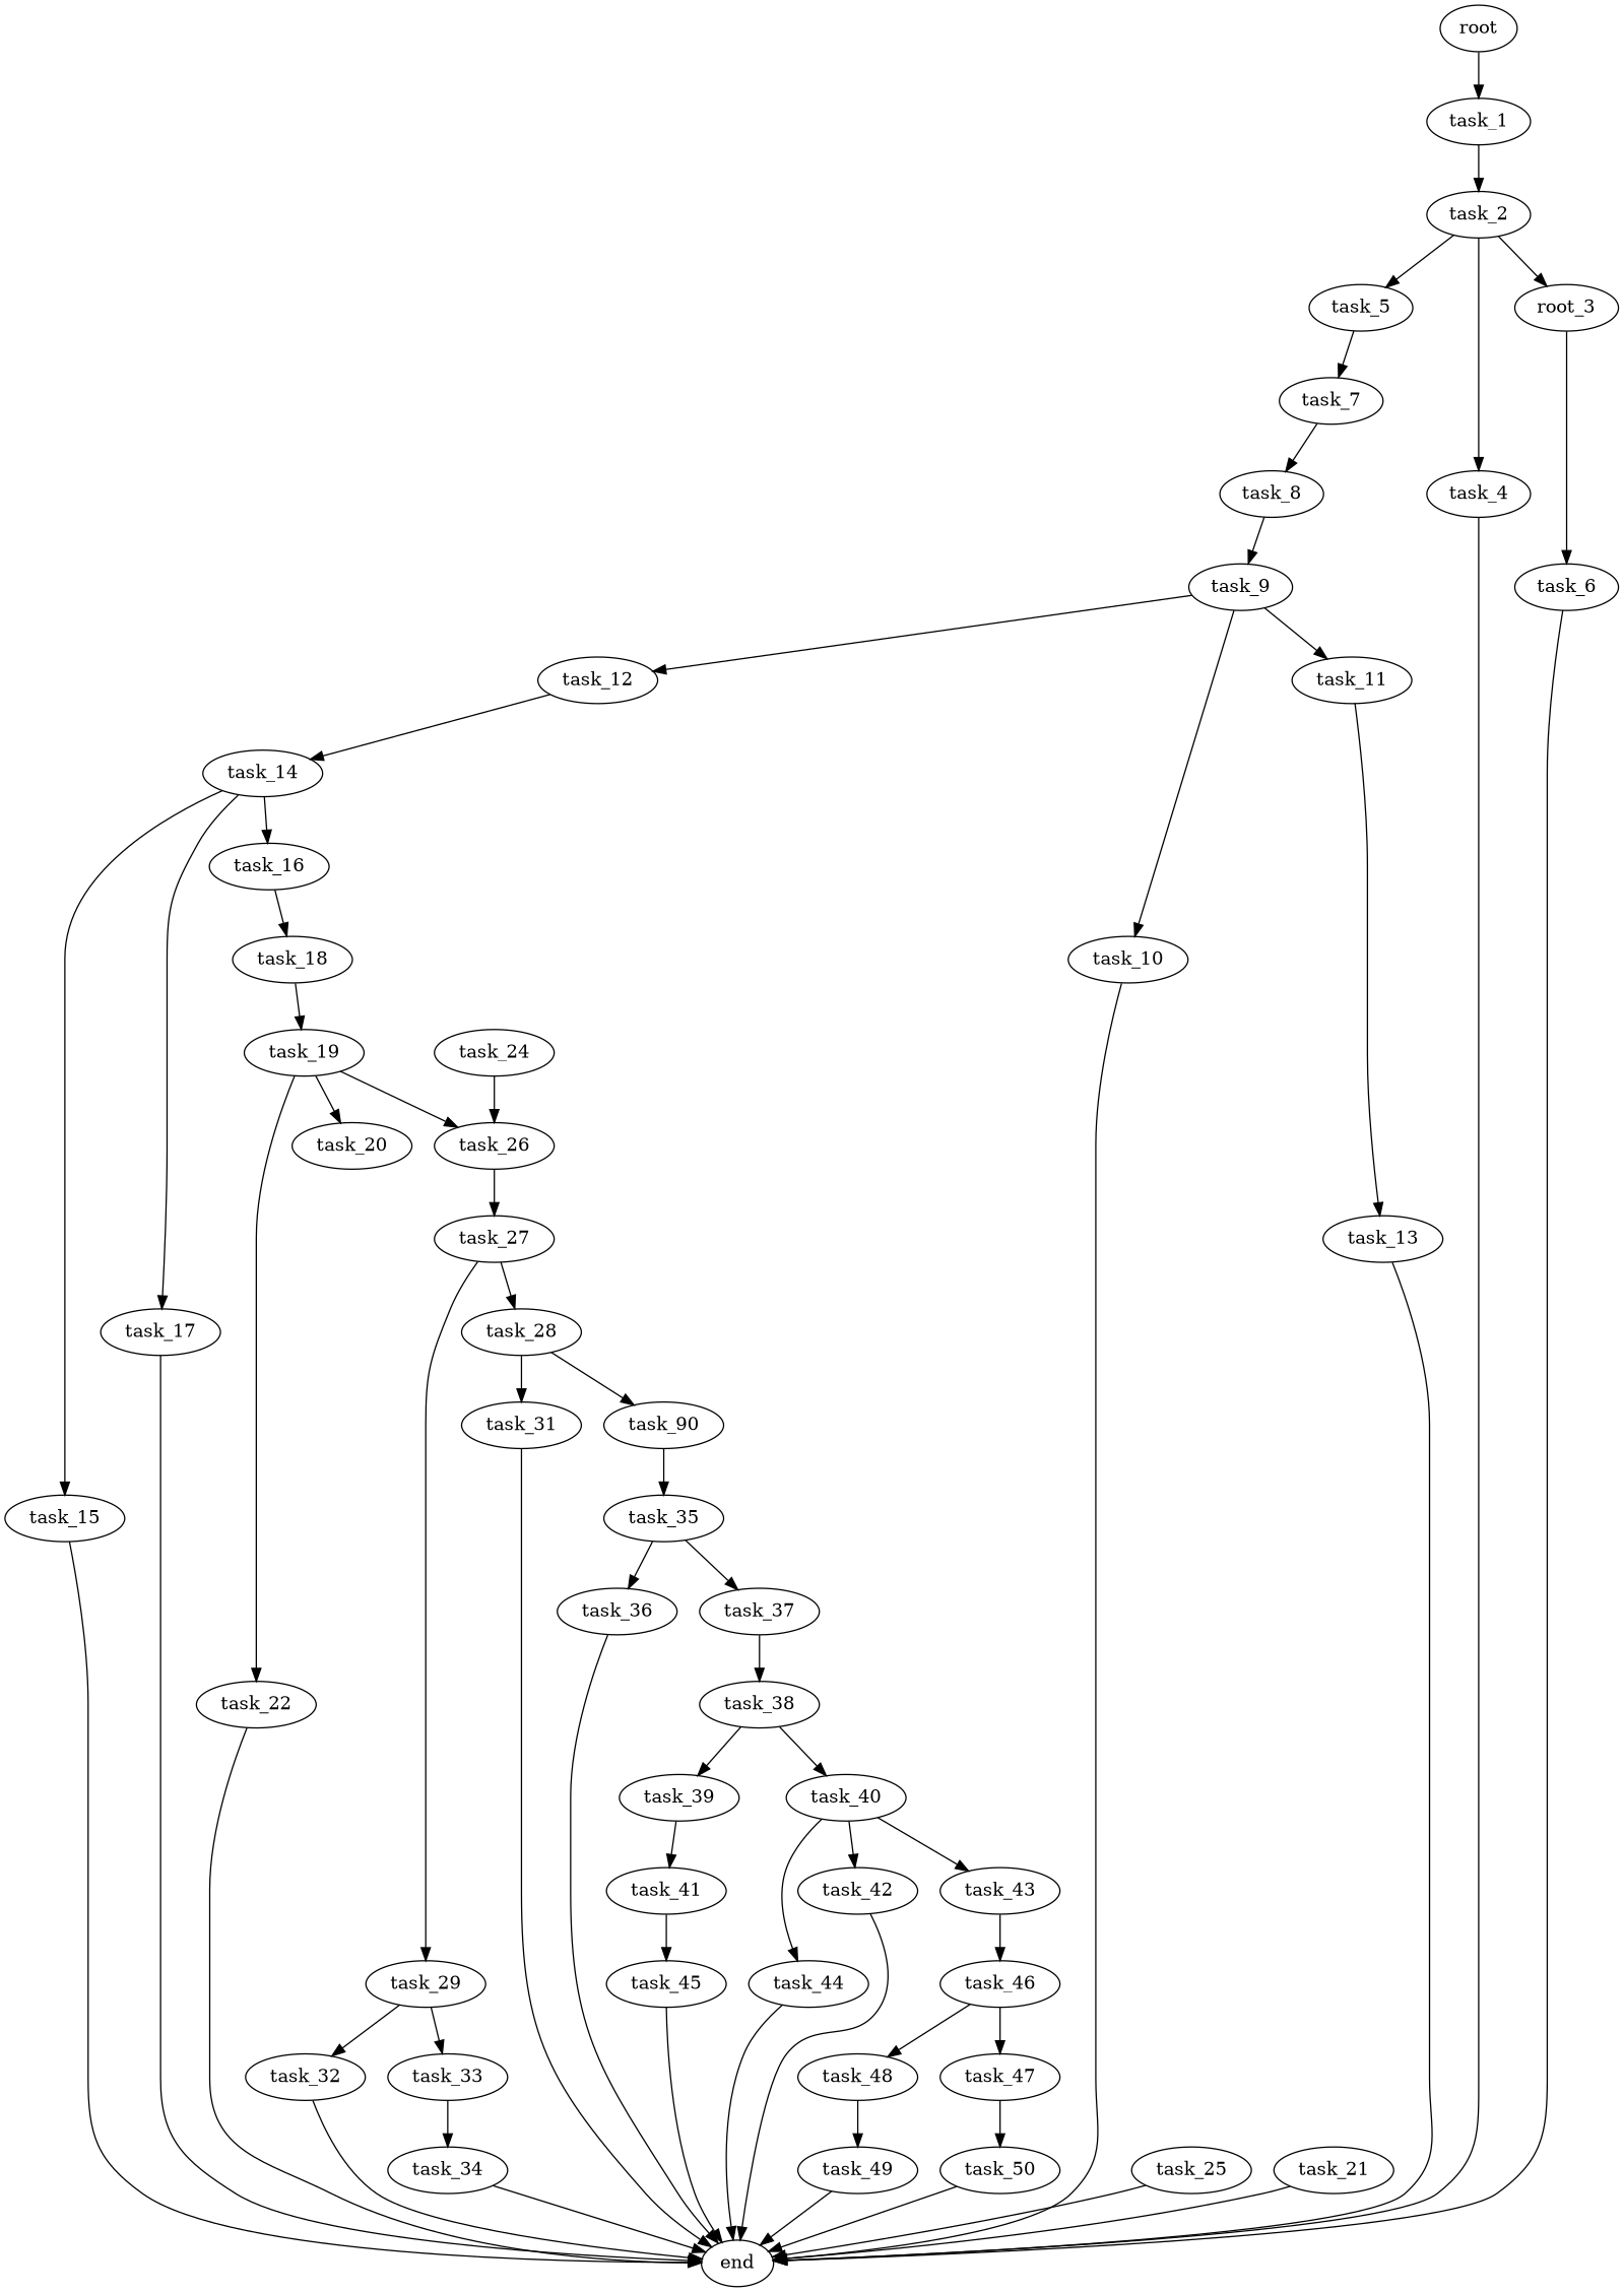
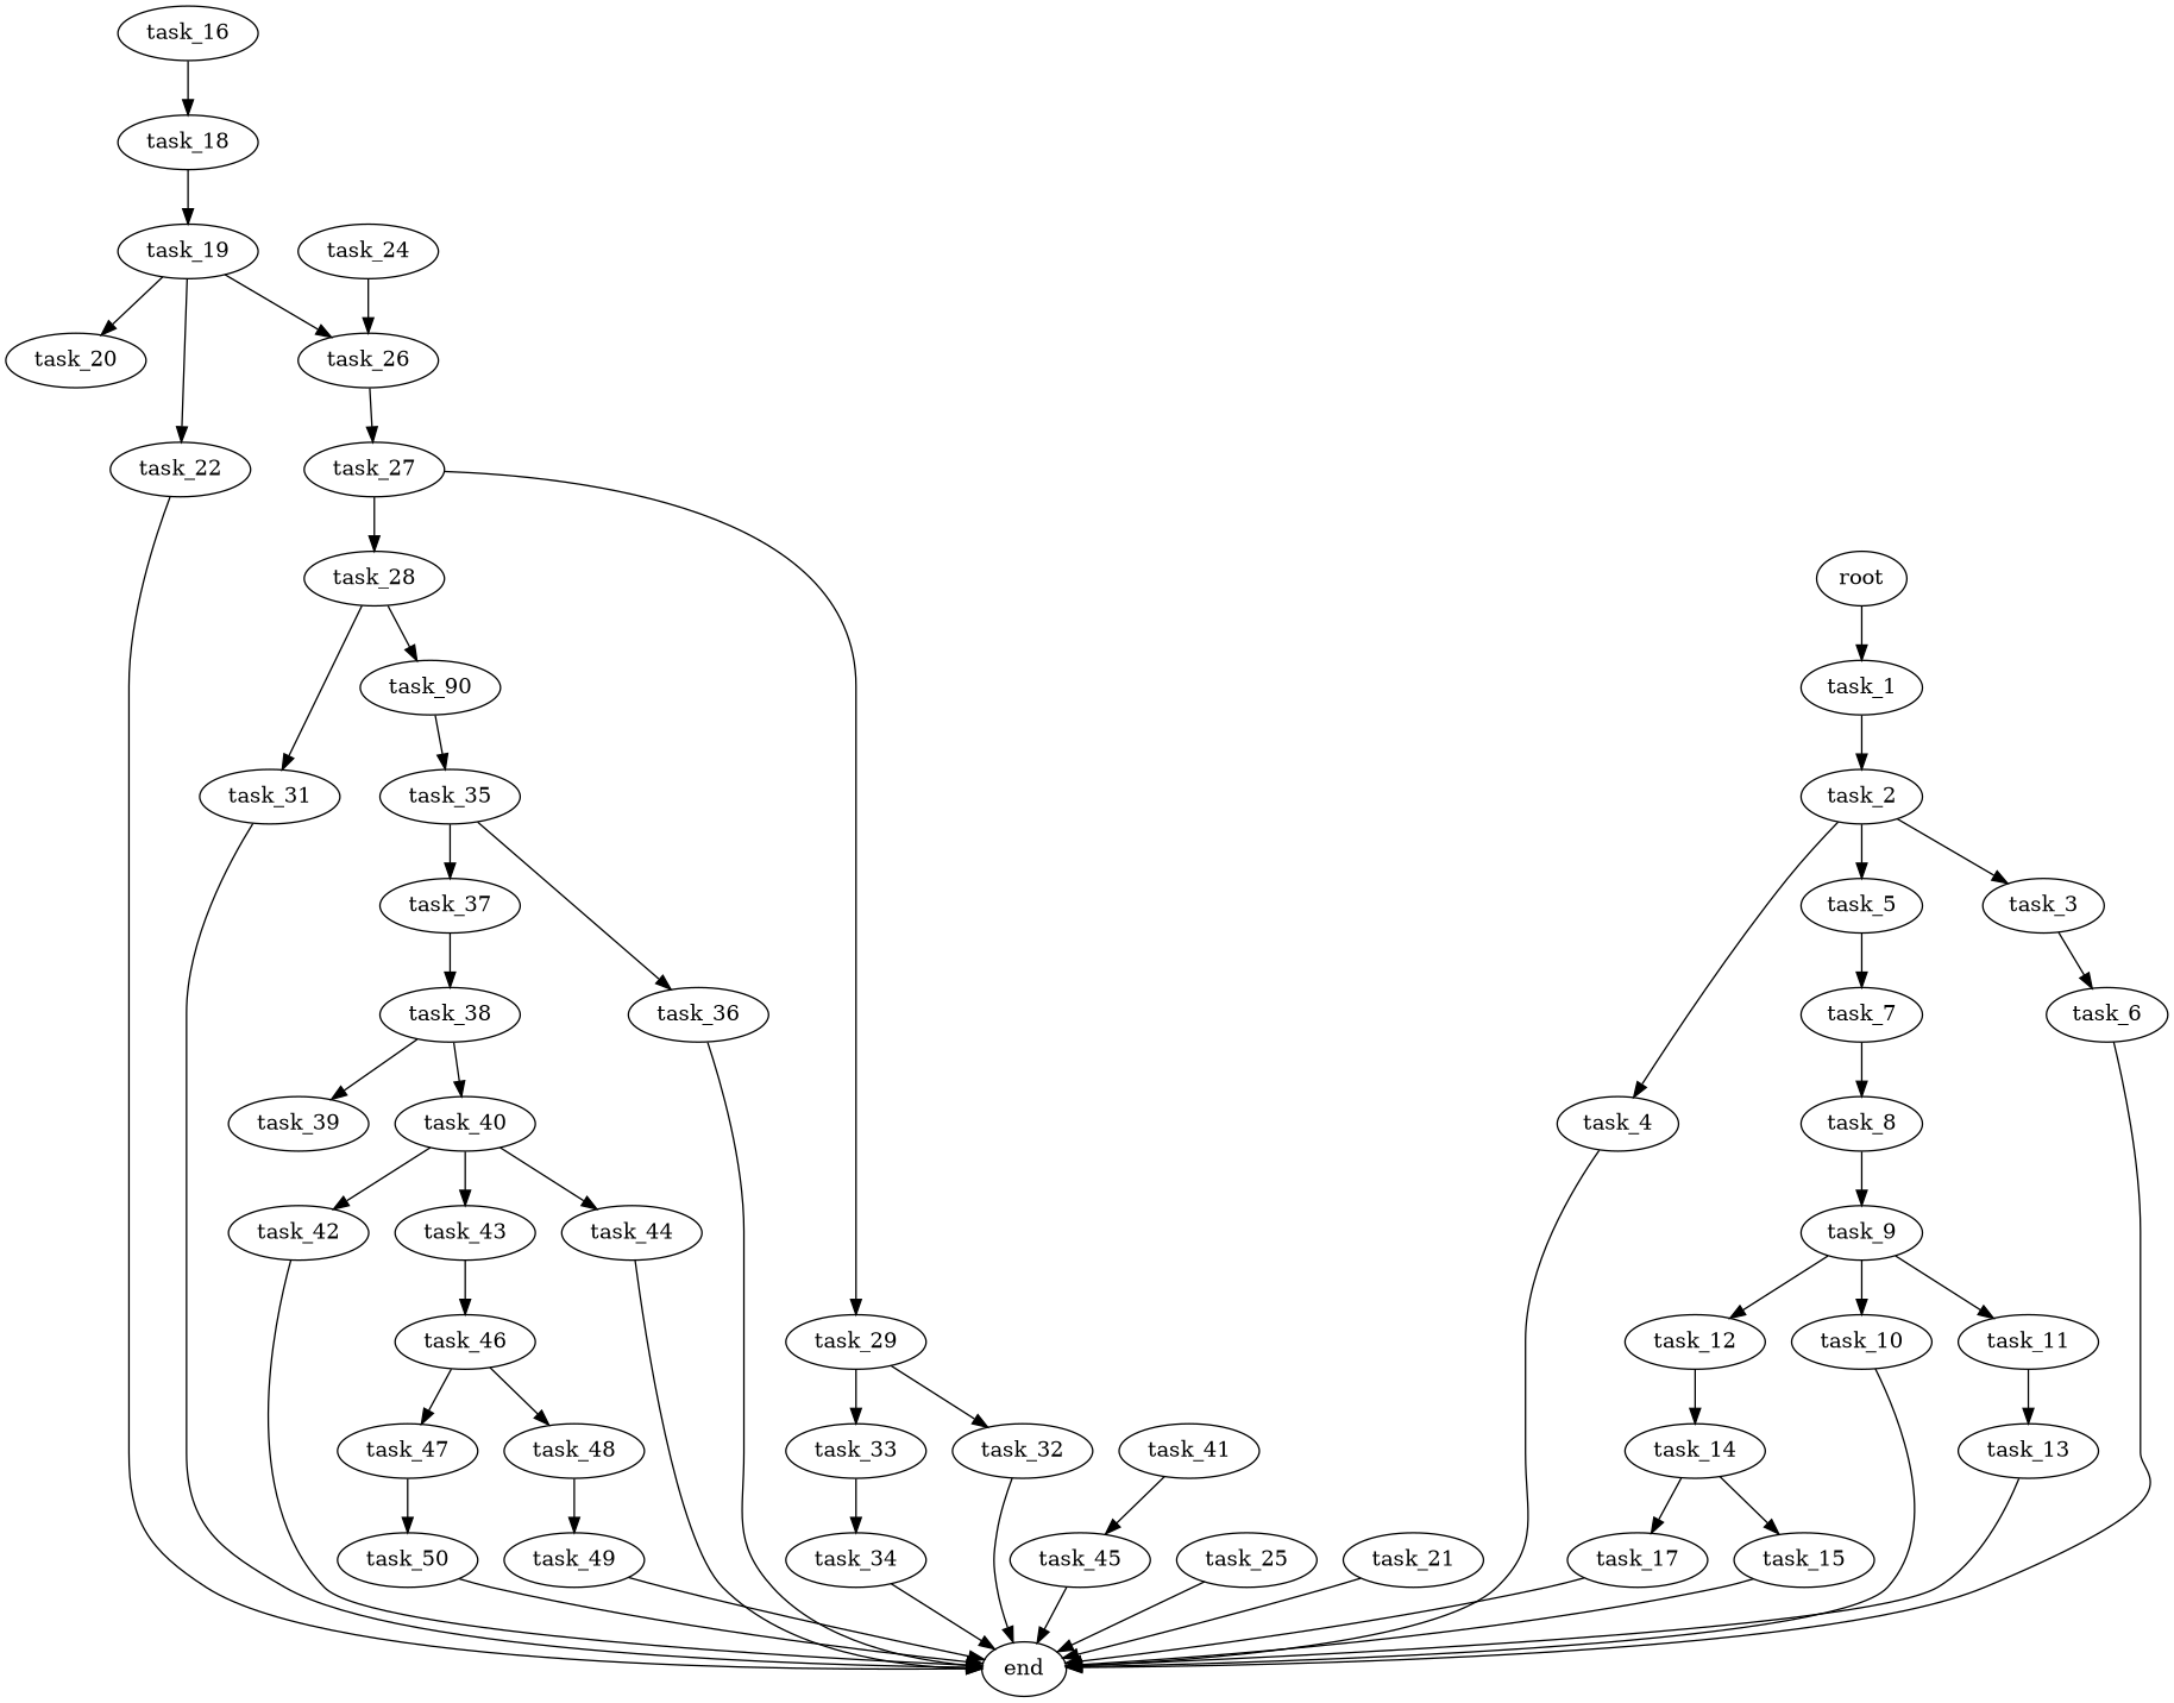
  digraph {
    task_9
    task_12
    task_10
    task_11
    task_14
    end
    task_13
    task_17
    n9 [label=task_90]
    task_28
    task_31
    task_35
    task_7
    task_8
    task_18
    task_19
    task_20
    task_26
    task_22
    task_45
    task_16
    task_15
    task_44
    task_37
    task_36
    task_38
    task_27
    task_29
    task_32
    task_33
    task_34
    task_40
    task_42
    task_43
    task_46
    task_24
    task_47
    task_48
    task_49
    task_25
    task_41
    task_21
    task_39
    task_2
    task_5
-   task_3 [label=root_3]
+   task_3
    task_4
    task_6
    task_50
    root
    task_1
    task_9 -> task_12
    task_9 -> task_10
    task_9 -> task_11
    task_12 -> task_14
    task_10 -> end
    task_11 -> task_13
    task_14 -> task_17
-   task_14 -> task_16
    task_14 -> task_15
    task_13 -> end
    task_17 -> end
    n9 -> task_35
    task_28 -> n9
    task_28 -> task_31
    task_31 -> end
    task_35 -> task_37
    task_35 -> task_36
    task_7 -> task_8
    task_8 -> task_9
    task_18 -> task_19
    task_19 -> task_20
    task_19 -> task_26
    task_19 -> task_22
    task_26 -> task_27
    task_22 -> end
    task_45 -> end
    task_16 -> task_18
    task_15 -> end
    task_44 -> end
    task_37 -> task_38
    task_36 -> end
    task_38 -> task_40
    task_38 -> task_39
    task_27 -> task_28
    task_27 -> task_29
    task_29 -> task_32
    task_29 -> task_33
    task_32 -> end
    task_33 -> task_34
    task_34 -> end
    task_40 -> task_44
    task_40 -> task_42
    task_40 -> task_43
    task_42 -> end
    task_43 -> task_46
    task_46 -> task_47
    task_46 -> task_48
    task_24 -> task_26
    task_47 -> task_50
    task_48 -> task_49
    task_49 -> end
    task_25 -> end
    task_41 -> task_45
    task_21 -> end
-   task_39 -> task_41
    task_2 -> task_5
    task_2 -> task_3
    task_2 -> task_4
    task_5 -> task_7
    task_3 -> task_6
    task_4 -> end
    task_6 -> end
    task_50 -> end
    root -> task_1
    task_1 -> task_2
  }
